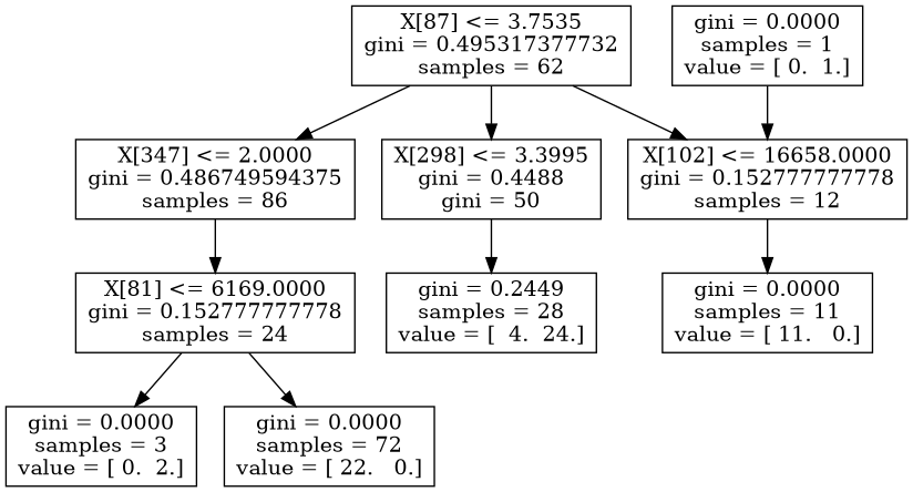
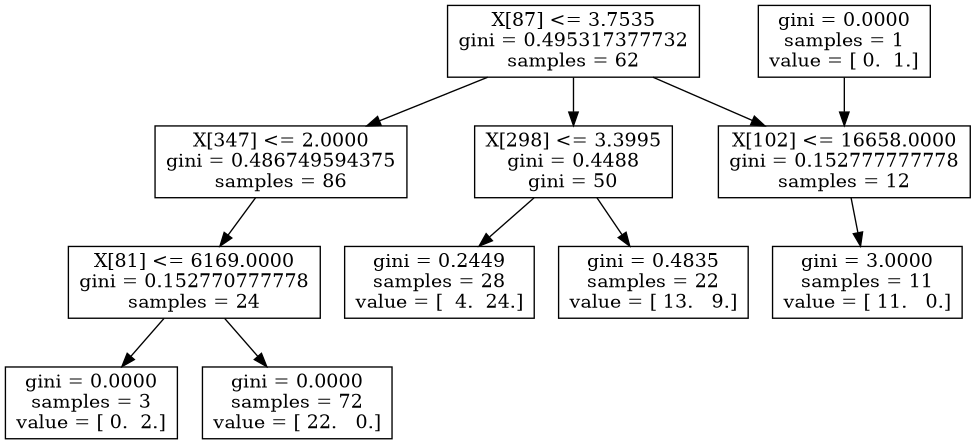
  digraph {
    node [shape=box]
    n1 [label="X[347] <= 2.0000\ngini = 0.486749594375\nsamples = 86"]
-   n2 [label="X[81] <= 6169.0000\ngini = 0.152777777778\nsamples = 24"]
+   n2 [label="X[81] <= 6169.0000\ngini = 0.152770777778\nsamples = 24"]
    n3 [label="gini = 0.0000\nsamples = 3\nvalue = [ 0.  2.]"]
    n4 [label="gini = 0.0000\nsamples = 72\nvalue = [ 22.   0.]"]
    n5 [label="X[87] <= 3.7535\ngini = 0.495317377732\nsamples = 62"]
    n6 [label="X[298] <= 3.3995\ngini = 0.4488\ngini = 50"]
    n7 [label="X[102] <= 16658.0000\ngini = 0.152777777778\nsamples = 12"]
    n8 [label="gini = 0.2449\nsamples = 28\nvalue = [  4.  24.]"]
-   n10 [label="gini = 0.0000\nsamples = 11\nvalue = [ 11.   0.]"]
+   n9 [label="gini = 0.4835\nsamples = 22\nvalue = [ 13.   9.]"]
+   n10 [label="gini = 3.0000\nsamples = 11\nvalue = [ 11.   0.]"]
    n11 [label="gini = 0.0000\nsamples = 1\nvalue = [ 0.  1.]"]
    n1 -> n2
    n2 -> n3
    n2 -> n4
    n5 -> n1
    n5 -> n6
    n5 -> n7
    n6 -> n8
+   n6 -> n9
    n7 -> n10
    n11 -> n7
  }
